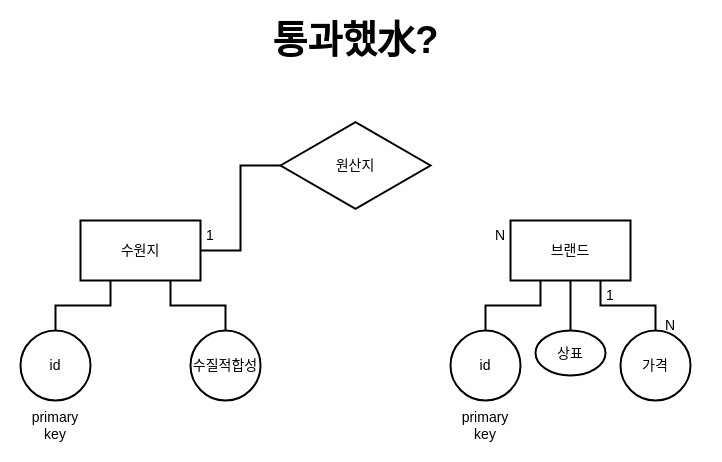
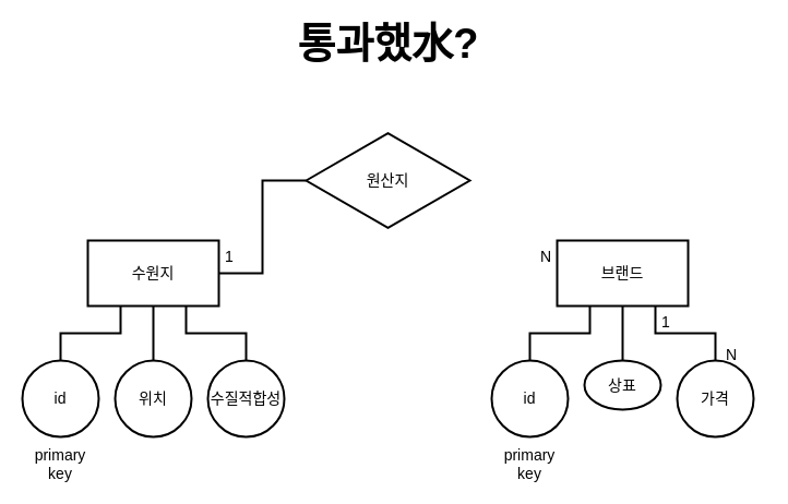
  <mxCell id="0" />
  <mxCell id="1" parent="0" />
  <mxCell id="2" style="edgeStyle=orthogonalEdgeStyle;rounded=0;orthogonalLoop=1;jettySize=auto;html=1;exitX=0.25;exitY=1;exitDx=0;exitDy=0;entryX=0.5;entryY=0;entryDx=0;entryDy=0;endArrow=none;endFill=0;strokeWidth=2;fontSize=14;" edge="1" parent="1" source="3" target="9"><mxGeometry relative="1" as="geometry" /></mxCell>
  <mxCell id="3" value="수원지" style="rounded=0;whiteSpace=wrap;html=1;strokeWidth=2;fontSize=14;" vertex="1" parent="1"><mxGeometry x="80" y="220" width="120" height="60" as="geometry" /></mxCell>
  <mxCell id="4" value="브랜드" style="rounded=0;whiteSpace=wrap;html=1;strokeWidth=2;fontSize=14;" vertex="1" parent="1"><mxGeometry x="510" y="220" width="120" height="60" as="geometry" /></mxCell>
  <mxCell id="5" style="edgeStyle=orthogonalEdgeStyle;rounded=0;orthogonalLoop=1;jettySize=auto;html=1;entryX=1;entryY=0.5;entryDx=0;entryDy=0;endArrow=none;endFill=0;strokeWidth=2;fontSize=14;" edge="1" parent="1" source="6" target="3"><mxGeometry relative="1" as="geometry" /></mxCell>
  <mxCell id="6" value="원산지" style="html=1;whiteSpace=wrap;aspect=fixed;shape=isoRectangle;strokeWidth=2;fontSize=14;" vertex="1" parent="1"><mxGeometry x="280" y="120" width="150" height="90" as="geometry" /></mxCell>
  <mxCell id="7" value="1" style="text;html=1;strokeColor=none;fillColor=none;align=center;verticalAlign=middle;whiteSpace=wrap;rounded=0;strokeWidth=2;fontSize=14;" vertex="1" parent="1"><mxGeometry x="180" y="220" width="60" height="30" as="geometry" /></mxCell>
  <mxCell id="8" value="N" style="text;html=1;strokeColor=none;fillColor=none;align=center;verticalAlign=middle;whiteSpace=wrap;rounded=0;strokeWidth=2;fontSize=14;" vertex="1" parent="1"><mxGeometry x="470" y="220" width="60" height="30" as="geometry" /></mxCell>
  <mxCell id="9" value="id" style="ellipse;whiteSpace=wrap;html=1;strokeWidth=2;fontSize=14;" vertex="1" parent="1"><mxGeometry x="20" y="330" width="70" height="70" as="geometry" /></mxCell>
  <mxCell id="10" style="edgeStyle=orthogonalEdgeStyle;rounded=0;orthogonalLoop=1;jettySize=auto;html=1;exitX=0.5;exitY=0;exitDx=0;exitDy=0;entryX=0.75;entryY=1;entryDx=0;entryDy=0;endArrow=none;endFill=0;strokeWidth=2;fontSize=14;" edge="1" parent="1" source="11" target="3"><mxGeometry relative="1" as="geometry" /></mxCell>
  <mxCell id="11" value="수질적합성" style="ellipse;whiteSpace=wrap;html=1;strokeWidth=2;fontSize=14;" vertex="1" parent="1"><mxGeometry x="190" y="330" width="70" height="70" as="geometry" /></mxCell>
+ <mxCell id="12" style="edgeStyle=orthogonalEdgeStyle;rounded=0;orthogonalLoop=1;jettySize=auto;html=1;exitX=0.5;exitY=0;exitDx=0;exitDy=0;entryX=0.5;entryY=1;entryDx=0;entryDy=0;endArrow=none;endFill=0;strokeWidth=2;fontSize=14;" edge="1" parent="1" source="13" target="3"><mxGeometry relative="1" as="geometry" /></mxCell>
+ <mxCell id="13" value="위치" style="ellipse;whiteSpace=wrap;html=1;strokeWidth=2;fontSize=14;" vertex="1" parent="1"><mxGeometry x="105" y="330" width="70" height="70" as="geometry" /></mxCell>
  <mxCell id="14" style="edgeStyle=orthogonalEdgeStyle;rounded=0;orthogonalLoop=1;jettySize=auto;html=1;entryX=0.25;entryY=1;entryDx=0;entryDy=0;endArrow=none;endFill=0;strokeWidth=2;fontSize=14;" edge="1" parent="1" source="15" target="4"><mxGeometry relative="1" as="geometry" /></mxCell>
  <mxCell id="15" value="id" style="ellipse;whiteSpace=wrap;html=1;strokeWidth=2;fontSize=14;" vertex="1" parent="1"><mxGeometry x="450" y="330" width="70" height="70" as="geometry" /></mxCell>
  <mxCell id="16" style="edgeStyle=orthogonalEdgeStyle;rounded=0;orthogonalLoop=1;jettySize=auto;html=1;entryX=0.75;entryY=1;entryDx=0;entryDy=0;endArrow=none;endFill=0;strokeWidth=2;fontSize=14;" edge="1" parent="1" source="17" target="4"><mxGeometry relative="1" as="geometry" /></mxCell>
  <mxCell id="17" value="가격" style="ellipse;whiteSpace=wrap;html=1;strokeWidth=2;fontSize=14;" vertex="1" parent="1"><mxGeometry x="620" y="330" width="70" height="70" as="geometry" /></mxCell>
  <mxCell id="18" style="edgeStyle=orthogonalEdgeStyle;rounded=0;orthogonalLoop=1;jettySize=auto;html=1;entryX=0.5;entryY=1;entryDx=0;entryDy=0;endArrow=none;endFill=0;strokeWidth=2;fontSize=14;" edge="1" parent="1" source="19" target="4"><mxGeometry relative="1" as="geometry" /></mxCell>
  <mxCell id="19" value="상표" style="ellipse;whiteSpace=wrap;html=1;strokeWidth=2;fontSize=14;" vertex="1" parent="1"><mxGeometry x="535" y="330" width="70" height="45" as="geometry" /></mxCell>
  <mxCell id="20" value="1" style="text;html=1;strokeColor=none;fillColor=none;align=center;verticalAlign=middle;whiteSpace=wrap;rounded=0;strokeWidth=2;fontSize=14;" vertex="1" parent="1"><mxGeometry x="580" y="280" width="60" height="30" as="geometry" /></mxCell>
  <mxCell id="21" value="N" style="text;html=1;strokeColor=none;fillColor=none;align=center;verticalAlign=middle;whiteSpace=wrap;rounded=0;strokeWidth=2;fontSize=14;" vertex="1" parent="1"><mxGeometry x="640" y="310" width="60" height="30" as="geometry" /></mxCell>
  <mxCell id="22" value="통과했水?" style="text;strokeColor=none;fillColor=none;html=1;fontSize=38;fontStyle=1;verticalAlign=middle;align=center;" vertex="1" parent="1"><mxGeometry x="270" y="20" width="170" height="40" as="geometry" /></mxCell>
  <mxCell id="23" value="primary key" style="text;html=1;strokeColor=none;fillColor=none;align=center;verticalAlign=middle;whiteSpace=wrap;rounded=0;fontSize=14;" vertex="1" parent="1"><mxGeometry x="25" y="410" width="60" height="30" as="geometry" /></mxCell>
  <mxCell id="24" value="primary key" style="text;html=1;strokeColor=none;fillColor=none;align=center;verticalAlign=middle;whiteSpace=wrap;rounded=0;fontSize=14;" vertex="1" parent="1"><mxGeometry x="455" y="410" width="60" height="30" as="geometry" /></mxCell>
